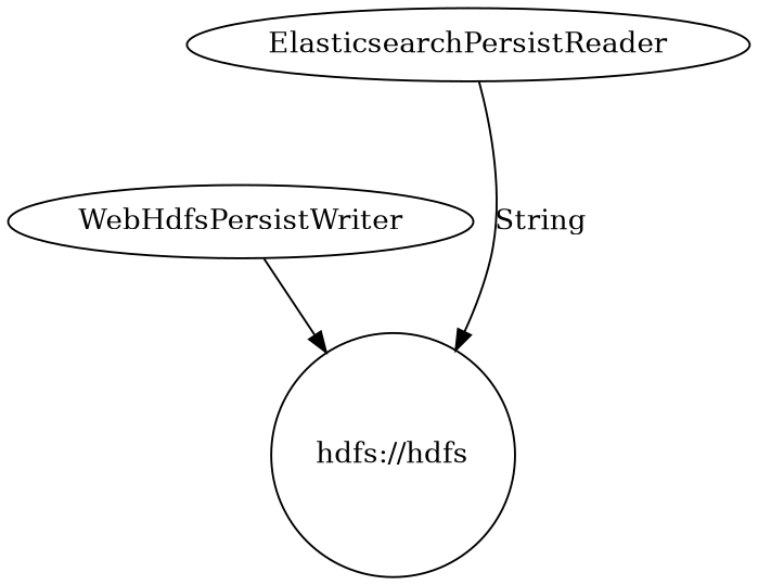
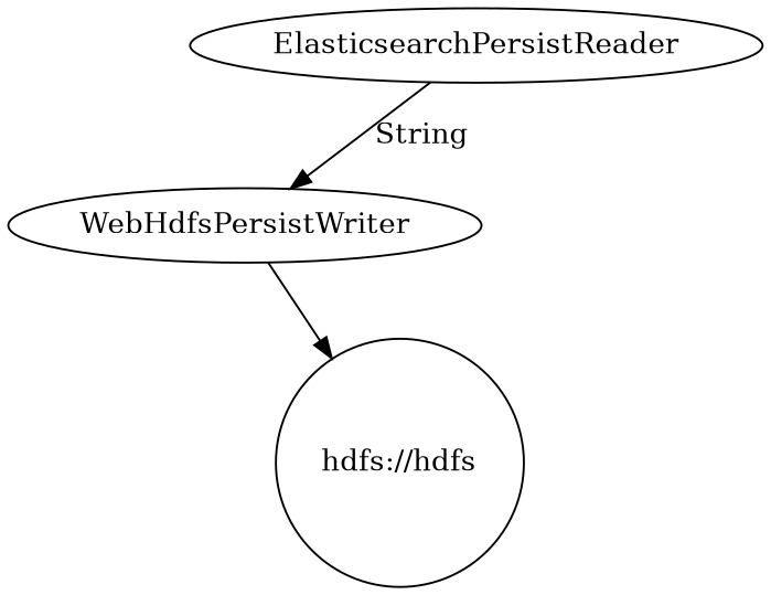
  digraph {
    node [shape=ellipse]
    n1 [label=ElasticsearchPersistReader]
    n2 [label=WebHdfsPersistWriter]
    n3 [label="hdfs://hdfs" shape=circle]
-   n1 -> n3 [label=String]
+   n1 -> n2 [label=String]
    n2 -> n3
  }
